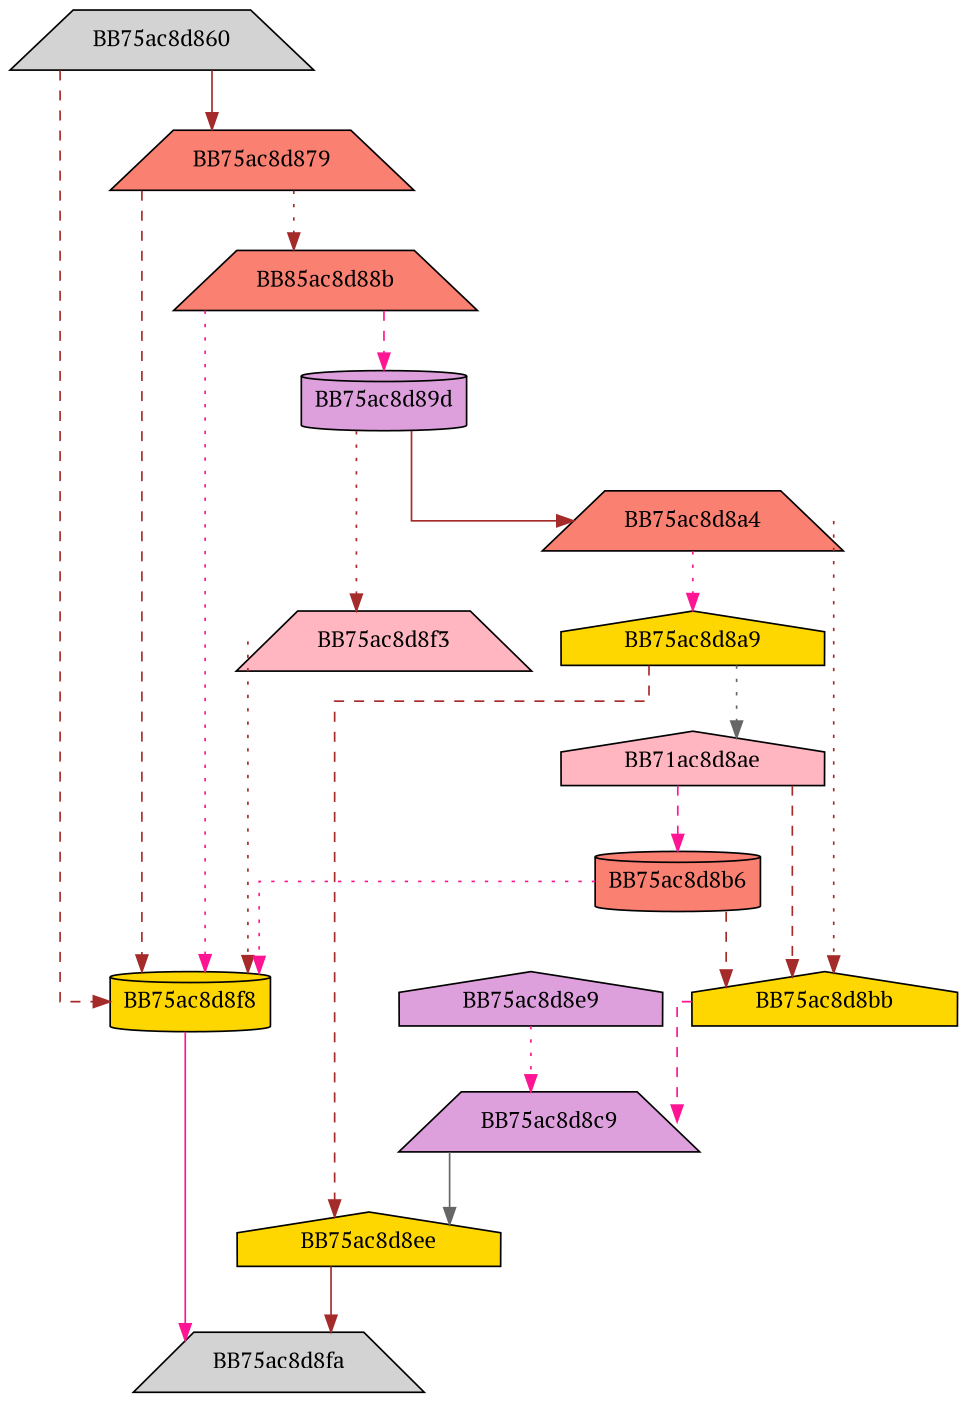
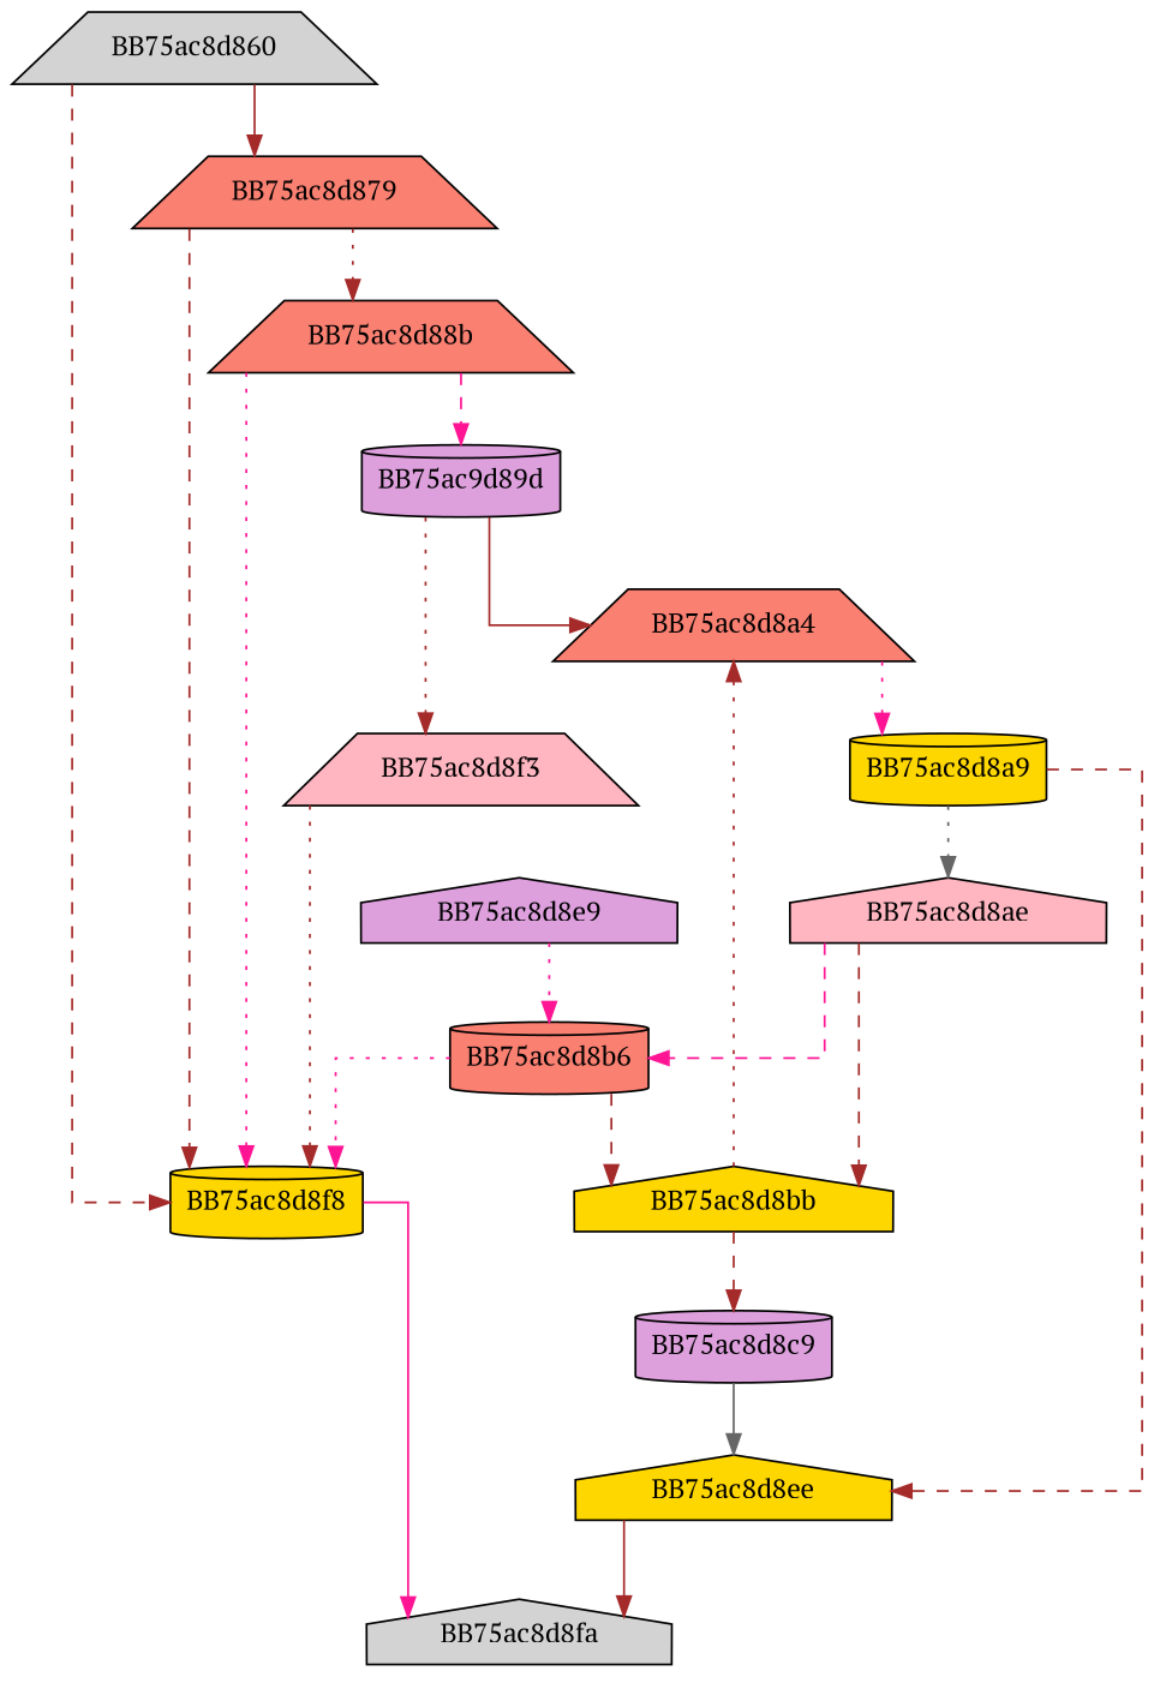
  digraph {
    fontname="PT Serif"
    splines=ortho
    node [fillcolor=gold fontname="PT Serif" shape=trapezium style=filled]
    edge [color=brown fontname="PT Serif" style=dotted]
    BB75ac8d860 [fillcolor=lightgrey]
    BB75ac8d8f8 [shape=cylinder]
    BB75ac8d879 [fillcolor=salmon]
-   BB75ac8d8fa [fillcolor=lightgrey]
-   BB75ac8d88b [fillcolor=salmon label=BB85ac8d88b]
-   BB75ac8d89d [fillcolor=plum shape=cylinder]
+   BB75ac8d8fa [fillcolor=lightgrey shape=house]
+   BB75ac8d88b [fillcolor=salmon]
+   BB75ac8d89d [fillcolor=plum shape=cylinder label=BB75ac9d89d]
    BB75ac8d8f3 [fillcolor=lightpink]
    BB75ac8d8a4 [fillcolor=salmon]
    BB75ac8d8bb [shape=house]
-   BB75ac8d8a9 [shape=house]
-   BB75ac8d8c9 [fillcolor=plum]
-   BB75ac8d8ae [fillcolor=lightpink shape=house label=BB71ac8d8ae]
+   BB75ac8d8a9 [shape=cylinder]
+   BB75ac8d8c9 [fillcolor=plum shape=cylinder]
+   BB75ac8d8ae [fillcolor=lightpink shape=house]
    BB75ac8d8ee [shape=house]
    BB75ac8d8b6 [fillcolor=salmon shape=cylinder]
    BB75ac8d8e9 [fillcolor=plum shape=house]
    BB75ac8d860 -> BB75ac8d8f8 [style=dashed]
    BB75ac8d860 -> BB75ac8d879 [style=solid]
    BB75ac8d8f8 -> BB75ac8d8fa [color=deeppink style=solid]
    BB75ac8d879 -> BB75ac8d8f8 [style=dashed]
    BB75ac8d879 -> BB75ac8d88b
    BB75ac8d88b -> BB75ac8d8f8 [color=deeppink]
    BB75ac8d88b -> BB75ac8d89d [color=deeppink style=dashed]
    BB75ac8d89d -> BB75ac8d8f3
    BB75ac8d89d -> BB75ac8d8a4 [style=solid]
    BB75ac8d8f3 -> BB75ac8d8f8
-   BB75ac8d8a4 -> BB75ac8d8bb
+   BB75ac8d8bb -> BB75ac8d8a4
    BB75ac8d8a4 -> BB75ac8d8a9 [color=deeppink]
-   BB75ac8d8bb -> BB75ac8d8c9 [color=deeppink style=dashed]
+   BB75ac8d8bb -> BB75ac8d8c9 [style=dashed]
    BB75ac8d8a9 -> BB75ac8d8ae [color=gray40]
    BB75ac8d8a9 -> BB75ac8d8ee [style=dashed]
    BB75ac8d8c9 -> BB75ac8d8ee [color=gray40 style=solid]
    BB75ac8d8ae -> BB75ac8d8bb [style=dashed]
    BB75ac8d8ae -> BB75ac8d8b6 [color=deeppink style=dashed]
    BB75ac8d8ee -> BB75ac8d8fa [style=solid]
    BB75ac8d8b6 -> BB75ac8d8f8 [color=deeppink]
    BB75ac8d8b6 -> BB75ac8d8bb [style=dashed]
-   BB75ac8d8e9 -> BB75ac8d8c9 [color=deeppink]
+   BB75ac8d8e9 -> BB75ac8d8b6 [color=deeppink]
  }
